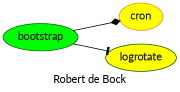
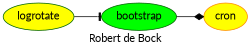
  digraph {
    fontname=Lato
    label="Robert de Bock"
    rankdir=LR
    node [color=darkgreen fillcolor=yellow fontname=Lato style=filled]
    edge [fontname=Lato]
    bootstrap [fillcolor=green]
    cron [color=darkorange]
    logrotate
    bootstrap -> cron [arrowhead=diamond]
-   bootstrap -> logrotate [arrowhead=tee]
+   logrotate -> bootstrap [arrowhead=tee]
  }
